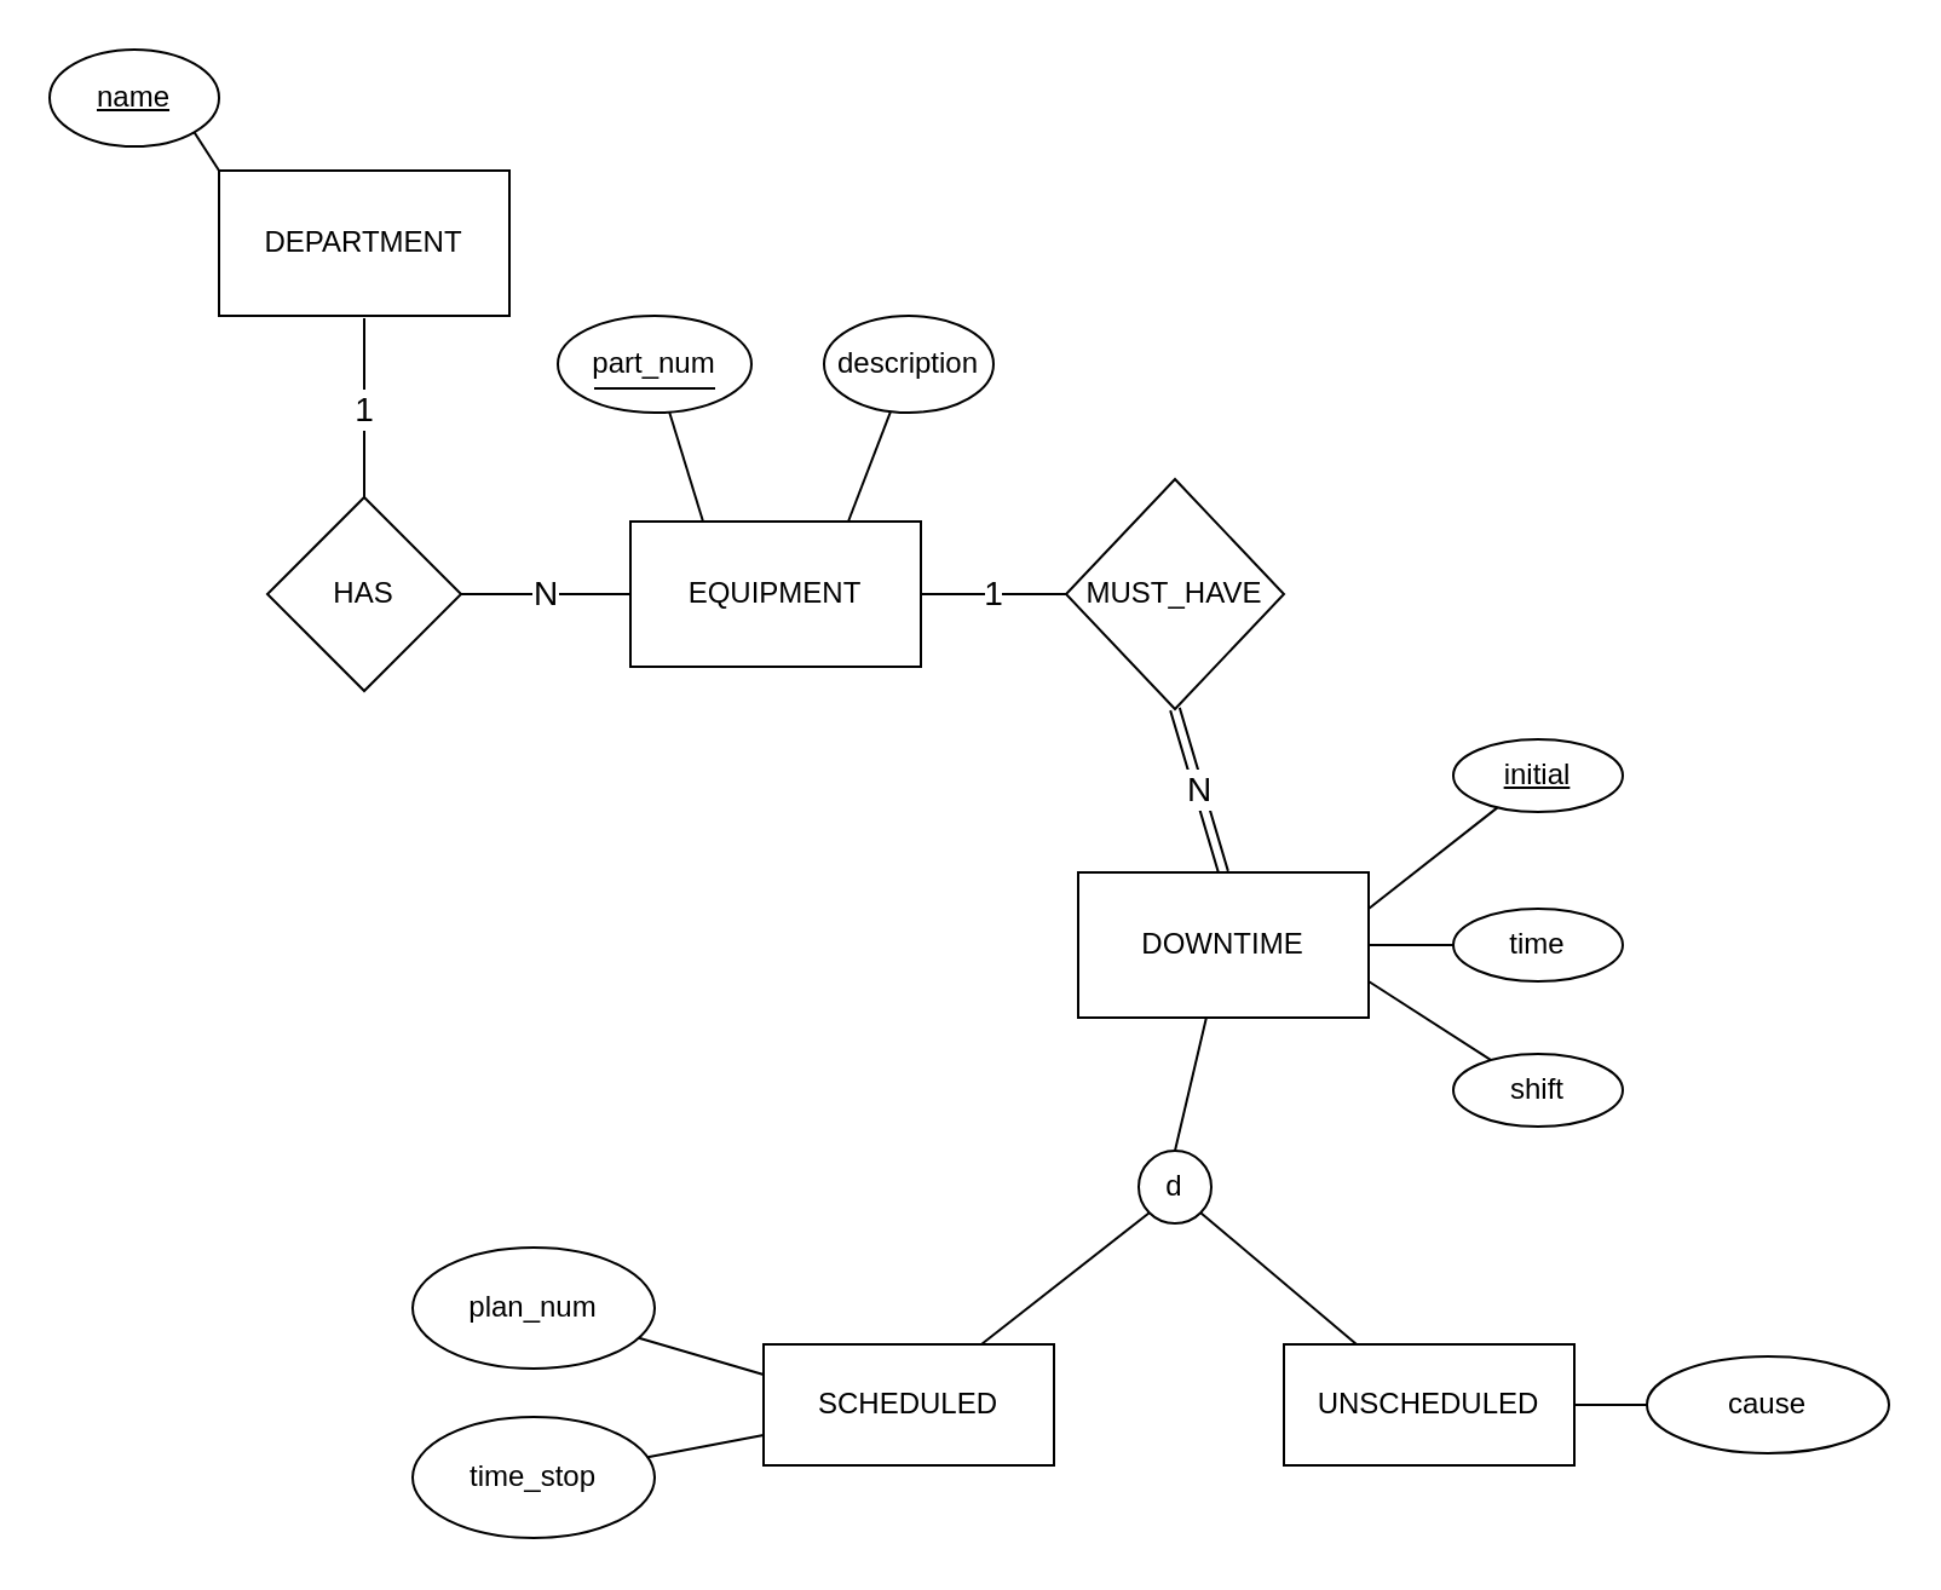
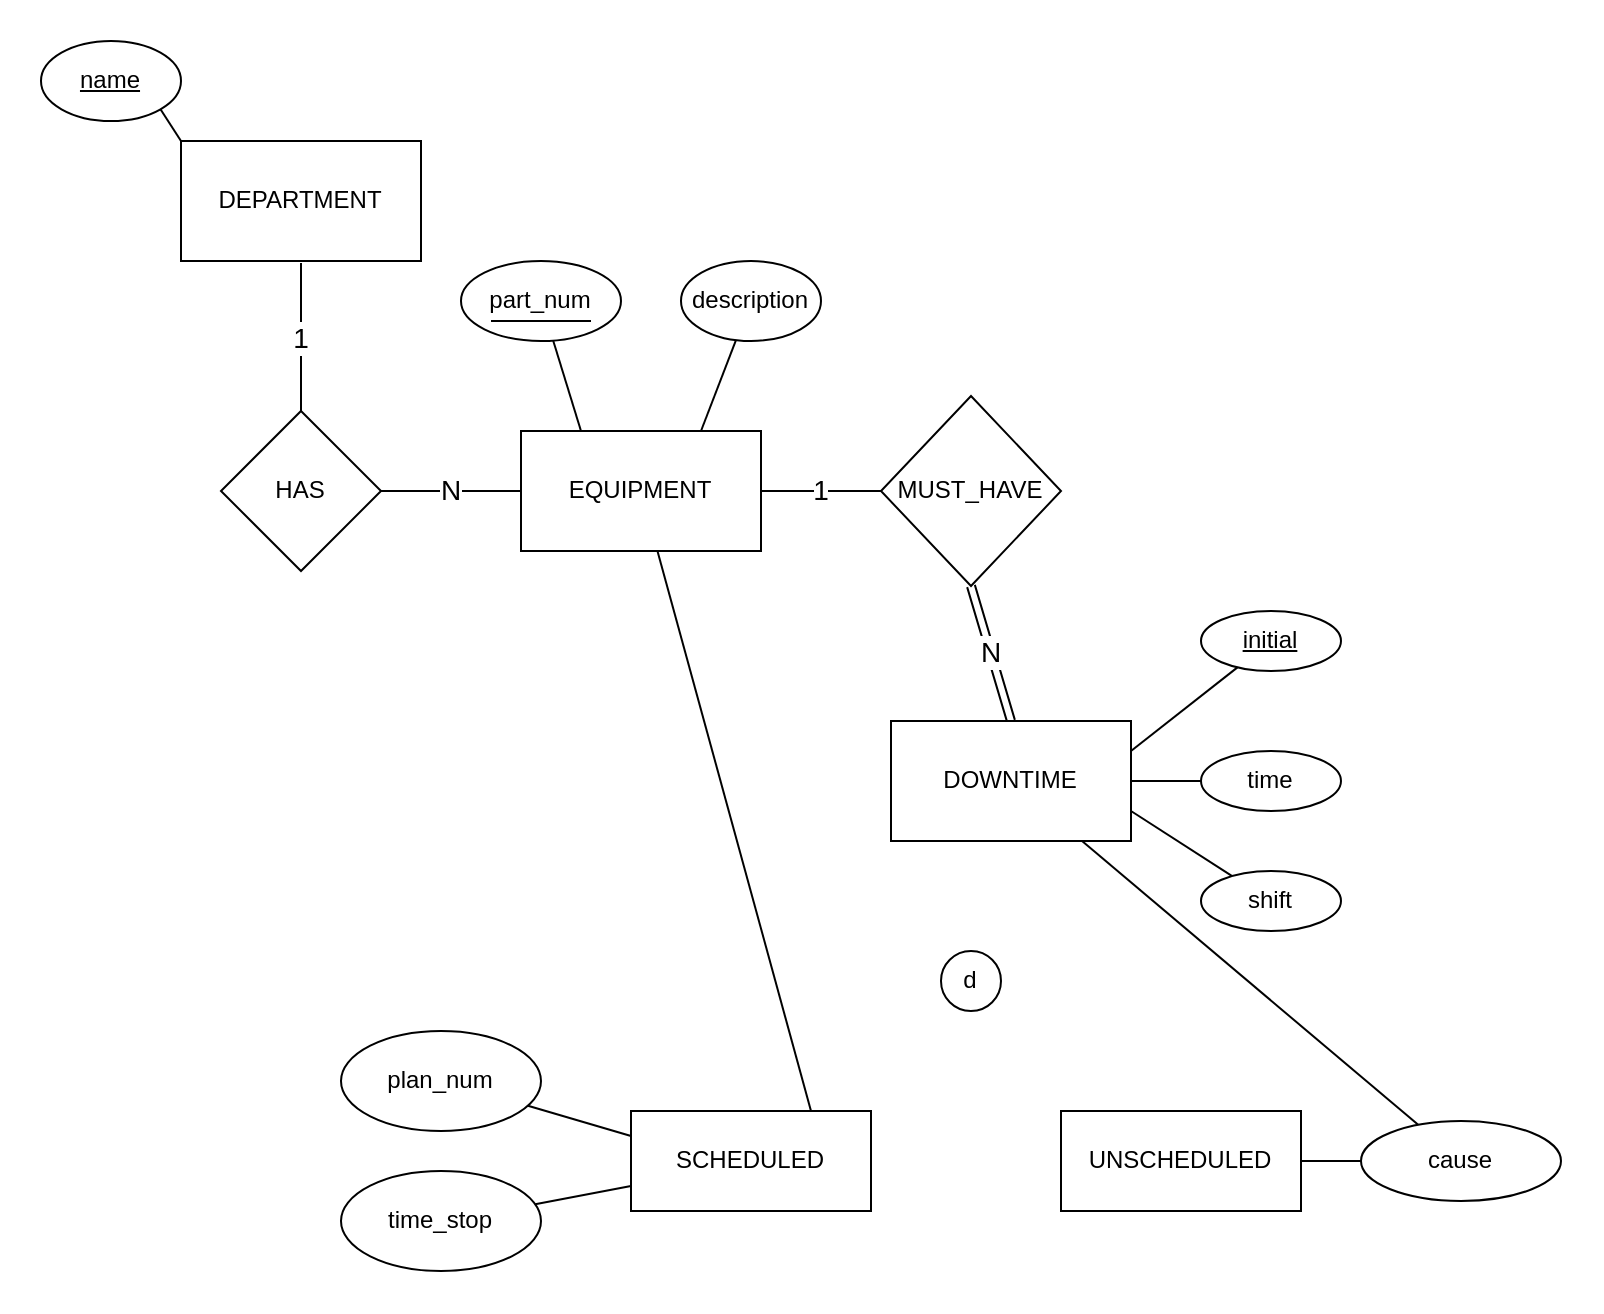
  <mxCell id="0" />
  <mxCell id="1" parent="0" />
  <mxCell id="2" value="&lt;font style=&quot;font-size: 14px&quot;&gt;1&lt;/font&gt;" style="edgeStyle=none;rounded=0;orthogonalLoop=1;jettySize=auto;html=1;entryX=0.5;entryY=0;entryDx=0;entryDy=0;endArrow=none;endFill=0;strokeColor=default;" parent="1" edge="1"><mxGeometry relative="1" as="geometry"><mxPoint x="150" y="131" as="sourcePoint" /><mxPoint x="150" y="206" as="targetPoint" /></mxGeometry></mxCell>
  <mxCell id="3" value="DEPARTMENT" style="rounded=0;whiteSpace=wrap;html=1;" parent="1" vertex="1"><mxGeometry x="90" y="70" width="120" height="60" as="geometry" /></mxCell>
  <mxCell id="4" value="&lt;font style=&quot;font-size: 14px&quot;&gt;N&lt;/font&gt;" style="rounded=0;orthogonalLoop=1;jettySize=auto;html=1;exitX=1;exitY=0.5;exitDx=0;exitDy=0;entryX=0;entryY=0.5;entryDx=0;entryDy=0;endArrow=none;endFill=0;" parent="1" source="5" target="6" edge="1"><mxGeometry relative="1" as="geometry" /></mxCell>
  <mxCell id="5" value="HAS" style="rhombus;whiteSpace=wrap;html=1;" parent="1" vertex="1"><mxGeometry x="110" y="205" width="80" height="80" as="geometry" /></mxCell>
  <mxCell id="6" value="EQUIPMENT" style="rounded=0;whiteSpace=wrap;html=1;" parent="1" vertex="1"><mxGeometry x="260" y="215" width="120" height="60" as="geometry" /></mxCell>
  <mxCell id="7" style="edgeStyle=none;rounded=0;orthogonalLoop=1;jettySize=auto;html=1;entryX=0.25;entryY=0;entryDx=0;entryDy=0;endArrow=none;endFill=0;strokeColor=default;" parent="1" source="8" target="6" edge="1"><mxGeometry relative="1" as="geometry" /></mxCell>
  <mxCell id="8" value="part_num" style="ellipse;whiteSpace=wrap;html=1;" parent="1" vertex="1"><mxGeometry x="230" y="130" width="80" height="40" as="geometry" /></mxCell>
  <mxCell id="9" style="edgeStyle=none;rounded=0;orthogonalLoop=1;jettySize=auto;html=1;entryX=0.75;entryY=0;entryDx=0;entryDy=0;endArrow=none;endFill=0;strokeColor=default;" parent="1" source="10" target="6" edge="1"><mxGeometry relative="1" as="geometry" /></mxCell>
  <mxCell id="10" value="description" style="ellipse;whiteSpace=wrap;html=1;" parent="1" vertex="1"><mxGeometry x="340" y="130" width="70" height="40" as="geometry" /></mxCell>
  <mxCell id="11" value="&lt;font style=&quot;font-size: 14px&quot;&gt;1&lt;/font&gt;" style="edgeStyle=none;rounded=0;orthogonalLoop=1;jettySize=auto;html=1;exitX=1;exitY=0.5;exitDx=0;exitDy=0;entryX=0;entryY=0.5;entryDx=0;entryDy=0;endArrow=none;endFill=0;strokeColor=default;" parent="1" source="6" target="13" edge="1"><mxGeometry relative="1" as="geometry"><mxPoint x="370" y="280" as="sourcePoint" /></mxGeometry></mxCell>
  <mxCell id="12" value="N" style="edgeStyle=none;rounded=0;orthogonalLoop=1;jettySize=auto;html=1;entryX=0.5;entryY=0;entryDx=0;entryDy=0;endArrow=none;endFill=0;strokeColor=default;exitX=0.5;exitY=1;exitDx=0;exitDy=0;shape=link;fontSize=14;" parent="1" source="13" target="16" edge="1"><mxGeometry relative="1" as="geometry" /></mxCell>
  <mxCell id="13" value="MUST_HAVE" style="rhombus;whiteSpace=wrap;html=1;" parent="1" vertex="1"><mxGeometry x="440" y="197.5" width="90" height="95" as="geometry" /></mxCell>
- <mxCell id="14" style="edgeStyle=none;rounded=0;orthogonalLoop=1;jettySize=auto;html=1;entryX=0.5;entryY=0;entryDx=0;entryDy=0;endArrow=none;endFill=0;strokeColor=default;" parent="1" source="16" target="17" edge="1"><mxGeometry relative="1" as="geometry" /></mxCell>
+ <mxCell id="14" style="edgeStyle=none;rounded=0;orthogonalLoop=1;jettySize=auto;html=1;endArrow=none;endFill=0;strokeColor=default;" parent="1" source="16" target="26" edge="1"><mxGeometry relative="1" as="geometry" /></mxCell>
  <mxCell id="15" value="" style="edgeStyle=none;rounded=0;orthogonalLoop=1;jettySize=auto;html=1;endArrow=none;endFill=0;strokeColor=default;" parent="1" source="16" target="22" edge="1"><mxGeometry relative="1" as="geometry" /></mxCell>
  <mxCell id="16" value="DOWNTIME" style="rounded=0;whiteSpace=wrap;html=1;" parent="1" vertex="1"><mxGeometry x="445" y="360" width="120" height="60" as="geometry" /></mxCell>
  <mxCell id="17" value="d" style="ellipse;whiteSpace=wrap;html=1;aspect=fixed;" parent="1" vertex="1"><mxGeometry x="470" y="475" width="30" height="30" as="geometry" /></mxCell>
- <mxCell id="18" style="edgeStyle=none;rounded=0;orthogonalLoop=1;jettySize=auto;html=1;exitX=0.75;exitY=0;exitDx=0;exitDy=0;entryX=0;entryY=1;entryDx=0;entryDy=0;endArrow=none;endFill=0;strokeColor=default;" parent="1" source="19" target="17" edge="1"><mxGeometry relative="1" as="geometry" /></mxCell>
+ <mxCell id="18" style="edgeStyle=none;rounded=0;orthogonalLoop=1;jettySize=auto;html=1;exitX=0.75;exitY=0;exitDx=0;exitDy=0;endArrow=none;endFill=0;strokeColor=default;" parent="1" source="19" target="6" edge="1"><mxGeometry relative="1" as="geometry" /></mxCell>
  <mxCell id="19" value="SCHEDULED" style="rounded=0;whiteSpace=wrap;html=1;" parent="1" vertex="1"><mxGeometry x="315" y="555" width="120" height="50" as="geometry" /></mxCell>
- <mxCell id="20" style="edgeStyle=none;rounded=0;orthogonalLoop=1;jettySize=auto;html=1;exitX=0.25;exitY=0;exitDx=0;exitDy=0;entryX=1;entryY=1;entryDx=0;entryDy=0;endArrow=none;endFill=0;strokeColor=default;" parent="1" source="21" target="17" edge="1"><mxGeometry relative="1" as="geometry" /></mxCell>
  <mxCell id="21" value="UNSCHEDULED" style="rounded=0;whiteSpace=wrap;html=1;" parent="1" vertex="1"><mxGeometry x="530" y="555" width="120" height="50" as="geometry" /></mxCell>
  <mxCell id="22" value="time" style="ellipse;whiteSpace=wrap;html=1;rounded=0;" parent="1" vertex="1"><mxGeometry x="600" y="375" width="70" height="30" as="geometry" /></mxCell>
  <mxCell id="23" style="edgeStyle=none;rounded=0;orthogonalLoop=1;jettySize=auto;html=1;entryX=0;entryY=0.25;entryDx=0;entryDy=0;endArrow=none;endFill=0;strokeColor=default;" parent="1" source="24" target="19" edge="1"><mxGeometry relative="1" as="geometry" /></mxCell>
  <mxCell id="24" value="plan_num" style="ellipse;whiteSpace=wrap;html=1;" parent="1" vertex="1"><mxGeometry x="170" y="515" width="100" height="50" as="geometry" /></mxCell>
  <mxCell id="25" style="edgeStyle=none;rounded=0;orthogonalLoop=1;jettySize=auto;html=1;entryX=1;entryY=0.5;entryDx=0;entryDy=0;endArrow=none;endFill=0;strokeColor=default;" parent="1" source="26" target="21" edge="1"><mxGeometry relative="1" as="geometry" /></mxCell>
  <mxCell id="26" value="cause" style="ellipse;whiteSpace=wrap;html=1;" parent="1" vertex="1"><mxGeometry x="680" y="560" width="100" height="40" as="geometry" /></mxCell>
  <mxCell id="27" style="edgeStyle=none;rounded=0;orthogonalLoop=1;jettySize=auto;html=1;entryX=1;entryY=0.25;entryDx=0;entryDy=0;endArrow=none;endFill=0;" parent="1" source="28" target="16" edge="1"><mxGeometry relative="1" as="geometry" /></mxCell>
  <mxCell id="28" value="&lt;u&gt;initial&lt;/u&gt;" style="ellipse;whiteSpace=wrap;html=1;rounded=0;" parent="1" vertex="1"><mxGeometry x="600" y="305" width="70" height="30" as="geometry" /></mxCell>
  <mxCell id="29" style="edgeStyle=none;rounded=0;orthogonalLoop=1;jettySize=auto;html=1;entryX=1;entryY=0.75;entryDx=0;entryDy=0;endArrow=none;endFill=0;" parent="1" source="30" target="16" edge="1"><mxGeometry relative="1" as="geometry" /></mxCell>
  <mxCell id="30" value="shift" style="ellipse;whiteSpace=wrap;html=1;rounded=0;" parent="1" vertex="1"><mxGeometry x="600" y="435" width="70" height="30" as="geometry" /></mxCell>
  <mxCell id="31" style="edgeStyle=none;rounded=0;orthogonalLoop=1;jettySize=auto;html=1;entryX=0;entryY=0.75;entryDx=0;entryDy=0;endArrow=none;endFill=0;" parent="1" source="32" target="19" edge="1"><mxGeometry relative="1" as="geometry" /></mxCell>
  <mxCell id="32" value="time_stop" style="ellipse;whiteSpace=wrap;html=1;" parent="1" vertex="1"><mxGeometry x="170" y="585" width="100" height="50" as="geometry" /></mxCell>
  <mxCell id="33" value="" style="endArrow=none;html=1;rounded=0;fillOpacity=100;anchorPointDirection=1;" parent="1" edge="1"><mxGeometry width="50" height="50" relative="1" as="geometry"><mxPoint x="245" y="160" as="sourcePoint" /><mxPoint x="295" y="160" as="targetPoint" /></mxGeometry></mxCell>
  <mxCell id="34" style="rounded=0;orthogonalLoop=1;jettySize=auto;html=1;exitX=1;exitY=1;exitDx=0;exitDy=0;entryX=0;entryY=0;entryDx=0;entryDy=0;endArrow=none;endFill=0;" parent="1" source="35" target="3" edge="1"><mxGeometry relative="1" as="geometry" /></mxCell>
  <mxCell id="35" value="&lt;u&gt;name&lt;/u&gt;" style="ellipse;whiteSpace=wrap;html=1;" parent="1" vertex="1"><mxGeometry x="20" y="20" width="70" height="40" as="geometry" /></mxCell>
